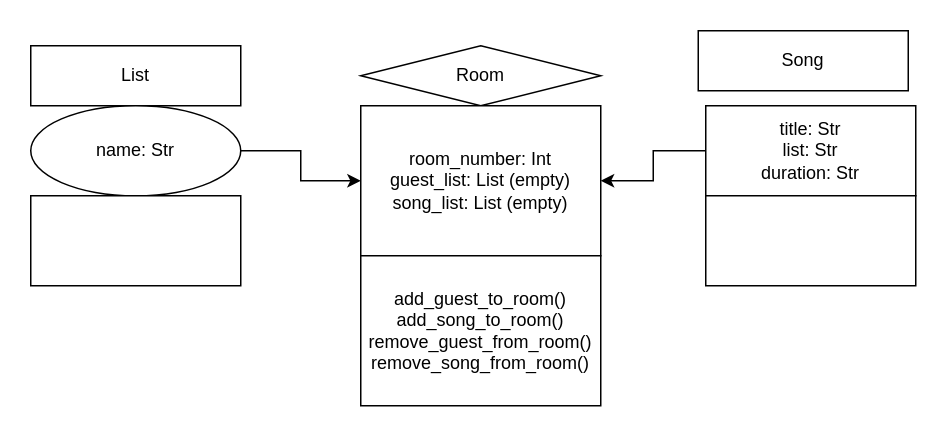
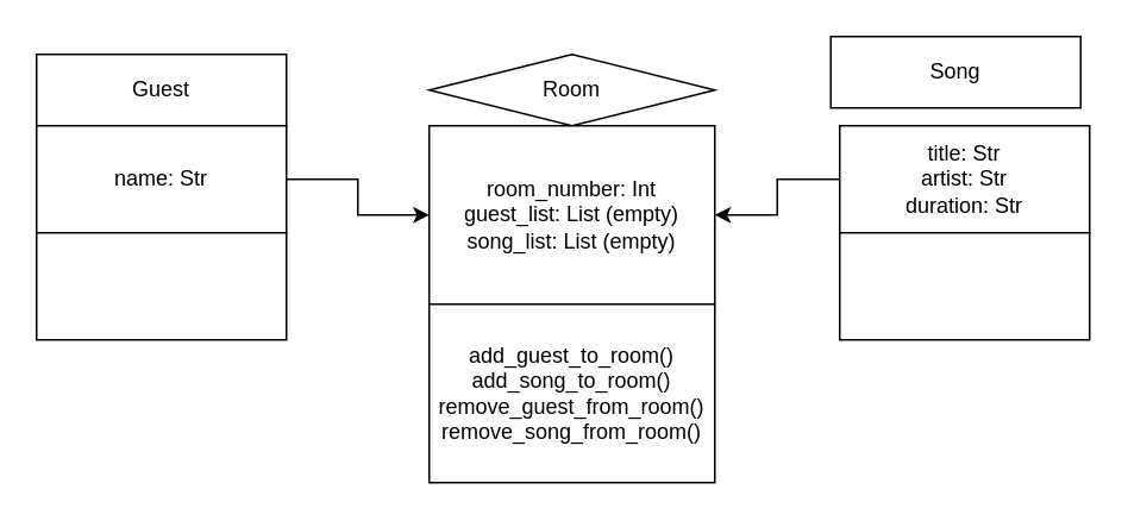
  <mxCell id="0" />
  <mxCell id="1" parent="0" />
- <mxCell id="2" value="List" style="rounded=0;whiteSpace=wrap;html=1;" vertex="1" parent="1"><mxGeometry x="20" y="30" width="140" height="40" as="geometry" /></mxCell>
+ <mxCell id="2" value="Guest" style="rounded=0;whiteSpace=wrap;html=1;" vertex="1" parent="1"><mxGeometry x="20" y="30" width="140" height="40" as="geometry" /></mxCell>
  <mxCell id="3" value="Song" style="rounded=0;whiteSpace=wrap;html=1;" vertex="1" parent="1"><mxGeometry x="465" y="20" width="140" height="40" as="geometry" /></mxCell>
  <mxCell id="4" value="Room" style="rhombus;whiteSpace=wrap;html=1;" vertex="1" parent="1"><mxGeometry x="240" y="30" width="160" height="40" as="geometry" /></mxCell>
  <mxCell id="5" value="room_number: Int&lt;br&gt;guest_list: List (empty)&lt;br&gt;song_list: List (empty)" style="rounded=0;whiteSpace=wrap;html=1;" vertex="1" parent="1"><mxGeometry x="240" y="70" width="160" height="100" as="geometry" /></mxCell>
  <mxCell id="6" value="" style="edgeStyle=orthogonalEdgeStyle;rounded=0;orthogonalLoop=1;jettySize=auto;html=1;" edge="1" parent="1" source="7" target="5"><mxGeometry relative="1" as="geometry" /></mxCell>
- <mxCell id="7" value="title: Str&lt;br&gt;list: Str&lt;br&gt;duration: Str" style="rounded=0;whiteSpace=wrap;html=1;" vertex="1" parent="1"><mxGeometry x="470" y="70" width="140" height="60" as="geometry" /></mxCell>
+ <mxCell id="7" value="title: Str&lt;br&gt;artist: Str&lt;br&gt;duration: Str" style="rounded=0;whiteSpace=wrap;html=1;" vertex="1" parent="1"><mxGeometry x="470" y="70" width="140" height="60" as="geometry" /></mxCell>
  <mxCell id="8" value="" style="edgeStyle=orthogonalEdgeStyle;rounded=0;orthogonalLoop=1;jettySize=auto;html=1;" edge="1" parent="1" source="9" target="5"><mxGeometry relative="1" as="geometry" /></mxCell>
- <mxCell id="9" value="name: Str" style="ellipse;whiteSpace=wrap;html=1;" vertex="1" parent="1"><mxGeometry x="20" y="70" width="140" height="60" as="geometry" /></mxCell>
+ <mxCell id="9" value="name: Str" style="rounded=0;whiteSpace=wrap;html=1;" vertex="1" parent="1"><mxGeometry x="20" y="70" width="140" height="60" as="geometry" /></mxCell>
  <mxCell id="10" value="add_guest_to_room()&lt;br&gt;add_song_to_room()&lt;br&gt;remove_guest_from_room()&lt;br&gt;remove_song_from_room()" style="rounded=0;whiteSpace=wrap;html=1;" vertex="1" parent="1"><mxGeometry x="240" y="170" width="160" height="100" as="geometry" /></mxCell>
  <mxCell id="11" value="" style="rounded=0;whiteSpace=wrap;html=1;" vertex="1" parent="1"><mxGeometry x="470" y="130" width="140" height="60" as="geometry" /></mxCell>
  <mxCell id="12" value="" style="rounded=0;whiteSpace=wrap;html=1;" vertex="1" parent="1"><mxGeometry x="20" y="130" width="140" height="60" as="geometry" /></mxCell>
